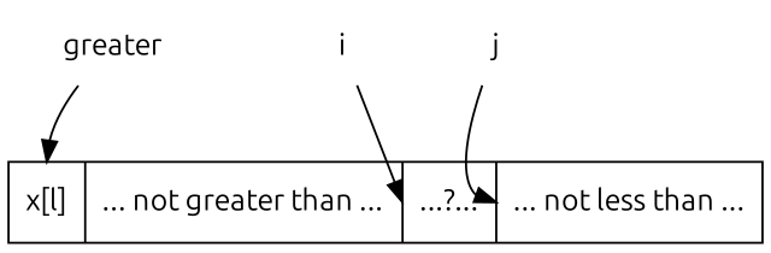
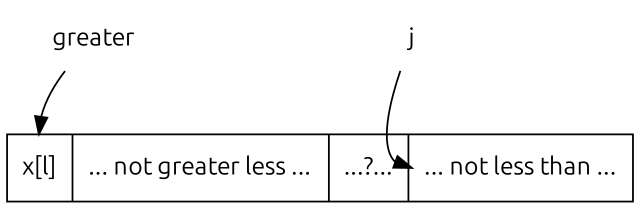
  digraph {
    fontname=Ubuntu
    node [fontname=Ubuntu shape=plaintext]
    edge [fontname=Ubuntu]
    n1 [label=greater]
-   i
    j
-   n4 [label="<p> x[l] | <l> ... not greater than ... | ...?... | <r> ... not less than ..." shape=record]
+   n4 [label="<p> x[l] | <l> ... not greater less ... | ...?... | <r> ... not less than ..." shape=record]
    subgraph sub_1 {
      rank=same
      n1
-     i
      j
    }
-   n1 -> i [style=invis]
    n1 -> n4 [headport=p]
-   i -> j [style=invis]
-   i -> n4 [headport="l:e"]
    j -> n4 [headport="r:w"]
  }
